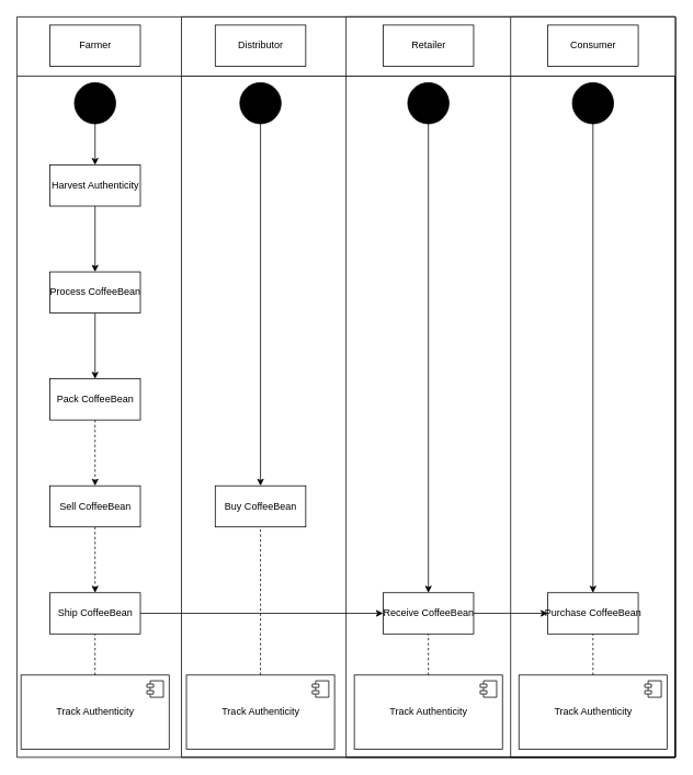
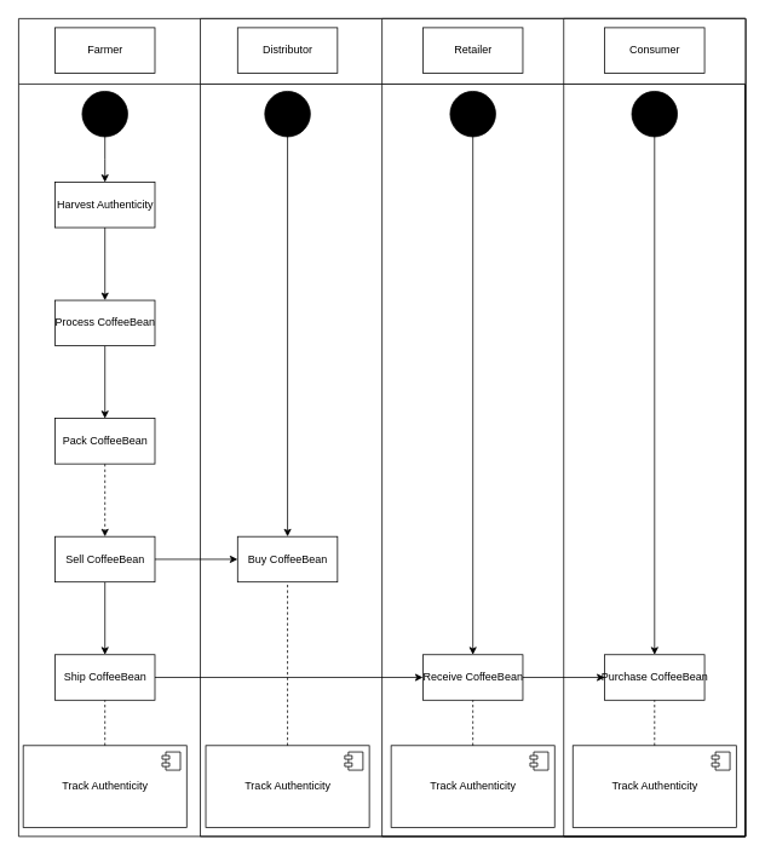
  <mxCell id="0" />
  <mxCell id="1" parent="0" />
  <mxCell id="2" value="Container" style="swimlane;startSize=72;" vertex="1" parent="1"><mxGeometry x="20" y="20" width="800" height="900" as="geometry" /></mxCell>
  <mxCell id="3" value="Container" style="swimlane;startSize=72;" vertex="1" parent="2"><mxGeometry x="200" width="600" height="900" as="geometry" /></mxCell>
  <mxCell id="4" value="" style="swimlane;startSize=72;" vertex="1" parent="3"><mxGeometry x="200" width="400" height="900" as="geometry" /></mxCell>
  <mxCell id="5" value="Container" style="swimlane;startSize=72;" vertex="1" parent="4"><mxGeometry x="200" width="200" height="900" as="geometry" /></mxCell>
  <mxCell id="6" value="Consumer" style="html=1;" vertex="1" parent="5"><mxGeometry x="45" y="10" width="110" height="50" as="geometry" /></mxCell>
  <mxCell id="7" value="Track Authenticity" style="html=1;dropTarget=0;" vertex="1" parent="5"><mxGeometry x="10" y="800" width="180" height="90" as="geometry" /></mxCell>
  <mxCell id="8" value="" style="shape=component;jettyWidth=8;jettyHeight=4;" vertex="1" parent="7"><mxGeometry x="1" width="20" height="20" relative="1" as="geometry"><mxPoint x="-27" y="7" as="offset" /></mxGeometry></mxCell>
  <mxCell id="9" value="Purchase CoffeeBean" style="html=1;" vertex="1" parent="5"><mxGeometry x="45" y="700" width="110" height="50" as="geometry" /></mxCell>
  <mxCell id="10" value="" style="edgeStyle=orthogonalEdgeStyle;rounded=0;orthogonalLoop=1;jettySize=auto;html=1;entryX=0.5;entryY=0;entryDx=0;entryDy=0;" edge="1" parent="5" source="11" target="9"><mxGeometry relative="1" as="geometry"><mxPoint x="100" y="210" as="targetPoint" /></mxGeometry></mxCell>
  <mxCell id="11" value="" style="shape=mxgraph.bpmn.shape;html=1;verticalLabelPosition=bottom;labelBackgroundColor=#ffffff;verticalAlign=top;align=center;perimeter=ellipsePerimeter;outlineConnect=0;outline=standard;symbol=general;fillColor=#000000;" vertex="1" parent="5"><mxGeometry x="75" y="80" width="50" height="50" as="geometry" /></mxCell>
  <mxCell id="12" value="" style="endArrow=none;dashed=1;html=1;entryX=0.5;entryY=1;entryDx=0;entryDy=0;exitX=0.5;exitY=0;exitDx=0;exitDy=0;" edge="1" parent="5" source="7" target="9"><mxGeometry width="50" height="50" relative="1" as="geometry"><mxPoint x="-290" y="820" as="sourcePoint" /><mxPoint x="-291" y="640" as="targetPoint" /></mxGeometry></mxCell>
  <mxCell id="13" value="Retailer" style="html=1;" vertex="1" parent="4"><mxGeometry x="45" y="10" width="110" height="50" as="geometry" /></mxCell>
  <mxCell id="14" value="Receive CoffeeBean" style="html=1;" vertex="1" parent="4"><mxGeometry x="45" y="700" width="110" height="50" as="geometry" /></mxCell>
  <mxCell id="15" value="" style="edgeStyle=orthogonalEdgeStyle;rounded=0;orthogonalLoop=1;jettySize=auto;html=1;" edge="1" parent="4" source="14" target="9"><mxGeometry relative="1" as="geometry" /></mxCell>
  <mxCell id="16" value="" style="shape=mxgraph.bpmn.shape;html=1;verticalLabelPosition=bottom;labelBackgroundColor=#ffffff;verticalAlign=top;align=center;perimeter=ellipsePerimeter;outlineConnect=0;outline=standard;symbol=general;fillColor=#000000;" vertex="1" parent="4"><mxGeometry x="75" y="80" width="50" height="50" as="geometry" /></mxCell>
  <mxCell id="17" value="" style="edgeStyle=orthogonalEdgeStyle;rounded=0;orthogonalLoop=1;jettySize=auto;html=1;entryX=0.5;entryY=0;entryDx=0;entryDy=0;" edge="1" parent="4" source="16" target="14"><mxGeometry relative="1" as="geometry"><mxPoint x="85" y="210" as="targetPoint" /></mxGeometry></mxCell>
  <mxCell id="18" value="Buy CoffeeBean" style="html=1;" vertex="1" parent="3"><mxGeometry x="41" y="570" width="110" height="50" as="geometry" /></mxCell>
  <mxCell id="19" value="Track Authenticity" style="html=1;dropTarget=0;" vertex="1" parent="3"><mxGeometry x="6" y="800" width="180" height="90" as="geometry" /></mxCell>
  <mxCell id="20" value="" style="shape=component;jettyWidth=8;jettyHeight=4;" vertex="1" parent="19"><mxGeometry x="1" width="20" height="20" relative="1" as="geometry"><mxPoint x="-27" y="7" as="offset" /></mxGeometry></mxCell>
  <mxCell id="21" value="" style="endArrow=none;dashed=1;html=1;entryX=0.5;entryY=1;entryDx=0;entryDy=0;exitX=0.5;exitY=0;exitDx=0;exitDy=0;" edge="1" parent="3" source="19" target="18"><mxGeometry width="50" height="50" relative="1" as="geometry"><mxPoint x="89" y="790" as="sourcePoint" /><mxPoint x="-56" y="760" as="targetPoint" /></mxGeometry></mxCell>
  <mxCell id="22" value="" style="shape=mxgraph.bpmn.shape;html=1;verticalLabelPosition=bottom;labelBackgroundColor=#ffffff;verticalAlign=top;align=center;perimeter=ellipsePerimeter;outlineConnect=0;outline=standard;symbol=general;fillColor=#000000;" vertex="1" parent="3"><mxGeometry x="71" y="80" width="50" height="50" as="geometry" /></mxCell>
  <mxCell id="23" value="" style="edgeStyle=orthogonalEdgeStyle;rounded=0;orthogonalLoop=1;jettySize=auto;html=1;entryX=0.5;entryY=0;entryDx=0;entryDy=0;" edge="1" parent="3" source="22" target="18"><mxGeometry relative="1" as="geometry"><mxPoint x="89" y="210" as="targetPoint" /></mxGeometry></mxCell>
  <mxCell id="24" value="Distributor" style="html=1;" vertex="1" parent="3"><mxGeometry x="41" y="10" width="110" height="50" as="geometry" /></mxCell>
  <mxCell id="25" value="Track Authenticity" style="html=1;dropTarget=0;" vertex="1" parent="2"><mxGeometry x="5" y="800" width="180" height="90" as="geometry" /></mxCell>
  <mxCell id="26" value="" style="shape=component;jettyWidth=8;jettyHeight=4;" vertex="1" parent="25"><mxGeometry x="1" width="20" height="20" relative="1" as="geometry"><mxPoint x="-27" y="7" as="offset" /></mxGeometry></mxCell>
  <mxCell id="27" value="Farmer" style="html=1;" vertex="1" parent="1"><mxGeometry x="60" y="30" width="110" height="50" as="geometry" /></mxCell>
  <mxCell id="28" value="" style="edgeStyle=orthogonalEdgeStyle;rounded=0;orthogonalLoop=1;jettySize=auto;html=1;" edge="1" parent="1" source="29" target="31"><mxGeometry relative="1" as="geometry" /></mxCell>
  <mxCell id="29" value="Harvest Authenticity" style="html=1;" vertex="1" parent="1"><mxGeometry x="60" y="200" width="110" height="50" as="geometry" /></mxCell>
  <mxCell id="30" value="" style="edgeStyle=orthogonalEdgeStyle;rounded=0;orthogonalLoop=1;jettySize=auto;html=1;" edge="1" parent="1" source="31" target="33"><mxGeometry relative="1" as="geometry" /></mxCell>
  <mxCell id="31" value="Process CoffeeBean" style="html=1;" vertex="1" parent="1"><mxGeometry x="60" y="330" width="110" height="50" as="geometry" /></mxCell>
  <mxCell id="32" value="" style="edgeStyle=orthogonalEdgeStyle;rounded=0;orthogonalLoop=1;jettySize=auto;html=1;dashed=1;" edge="1" parent="1" source="33" target="36"><mxGeometry relative="1" as="geometry" /></mxCell>
  <mxCell id="33" value="Pack CoffeeBean" style="html=1;" vertex="1" parent="1"><mxGeometry x="60" y="460" width="110" height="50" as="geometry" /></mxCell>
- <mxCell id="34" value="" style="edgeStyle=orthogonalEdgeStyle;rounded=0;orthogonalLoop=1;jettySize=auto;html=1;dashed=1;" edge="1" parent="1" source="36" target="38"><mxGeometry relative="1" as="geometry" /></mxCell>
+ <mxCell id="34" value="" style="edgeStyle=orthogonalEdgeStyle;rounded=0;orthogonalLoop=1;jettySize=auto;html=1;" edge="1" parent="1" source="36" target="38"><mxGeometry relative="1" as="geometry" /></mxCell>
+ <mxCell id="35" value="" style="edgeStyle=orthogonalEdgeStyle;rounded=0;orthogonalLoop=1;jettySize=auto;html=1;" edge="1" parent="1" source="36" target="18"><mxGeometry relative="1" as="geometry" /></mxCell>
  <mxCell id="36" value="Sell CoffeeBean" style="html=1;" vertex="1" parent="1"><mxGeometry x="60" y="590" width="110" height="50" as="geometry" /></mxCell>
  <mxCell id="37" value="" style="edgeStyle=orthogonalEdgeStyle;rounded=0;orthogonalLoop=1;jettySize=auto;html=1;entryX=0;entryY=0.5;entryDx=0;entryDy=0;" edge="1" parent="1" source="38" target="14"><mxGeometry relative="1" as="geometry"><mxPoint x="250" y="745" as="targetPoint" /></mxGeometry></mxCell>
  <mxCell id="38" value="Ship CoffeeBean" style="html=1;" vertex="1" parent="1"><mxGeometry x="60" y="720" width="110" height="50" as="geometry" /></mxCell>
  <mxCell id="39" style="edgeStyle=orthogonalEdgeStyle;rounded=0;orthogonalLoop=1;jettySize=auto;html=1;" edge="1" parent="1" source="40"><mxGeometry relative="1" as="geometry"><mxPoint x="115" y="200" as="targetPoint" /></mxGeometry></mxCell>
  <mxCell id="40" value="" style="shape=mxgraph.bpmn.shape;html=1;verticalLabelPosition=bottom;labelBackgroundColor=#ffffff;verticalAlign=top;align=center;perimeter=ellipsePerimeter;outlineConnect=0;outline=standard;symbol=general;fillColor=#000000;" vertex="1" parent="1"><mxGeometry x="90" y="100" width="50" height="50" as="geometry" /></mxCell>
  <mxCell id="41" value="Track Authenticity" style="html=1;dropTarget=0;" vertex="1" parent="1"><mxGeometry x="430" y="820" width="180" height="90" as="geometry" /></mxCell>
  <mxCell id="42" value="" style="shape=component;jettyWidth=8;jettyHeight=4;" vertex="1" parent="41"><mxGeometry x="1" width="20" height="20" relative="1" as="geometry"><mxPoint x="-27" y="7" as="offset" /></mxGeometry></mxCell>
  <mxCell id="43" value="" style="endArrow=none;dashed=1;html=1;exitX=0.5;exitY=0;exitDx=0;exitDy=0;" edge="1" parent="1" source="25" target="38"><mxGeometry width="50" height="50" relative="1" as="geometry"><mxPoint x="590" y="490" as="sourcePoint" /><mxPoint x="640" y="440" as="targetPoint" /></mxGeometry></mxCell>
  <mxCell id="44" value="" style="endArrow=none;dashed=1;html=1;entryX=0.5;entryY=1;entryDx=0;entryDy=0;exitX=0.5;exitY=0;exitDx=0;exitDy=0;" edge="1" parent="1" source="41" target="14"><mxGeometry width="50" height="50" relative="1" as="geometry"><mxPoint x="320" y="830" as="sourcePoint" /><mxPoint x="319" y="650" as="targetPoint" /></mxGeometry></mxCell>
